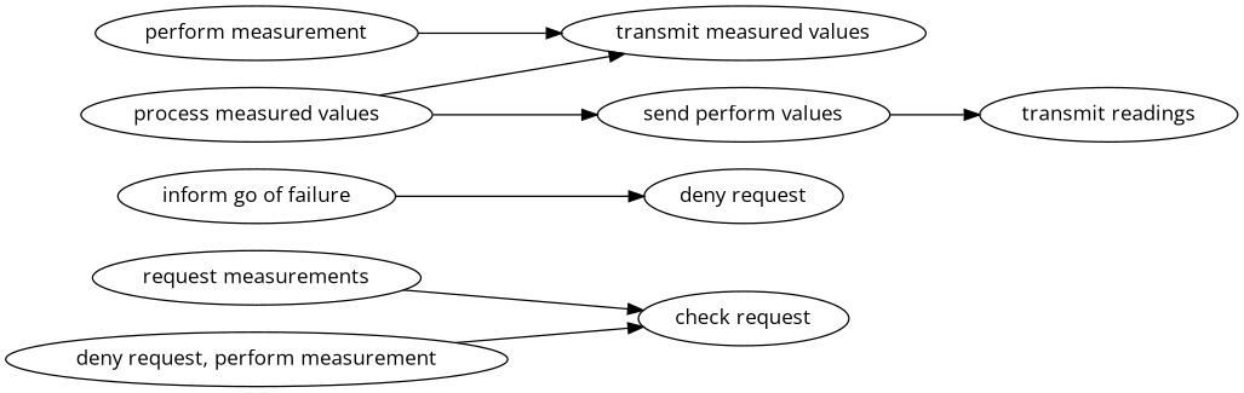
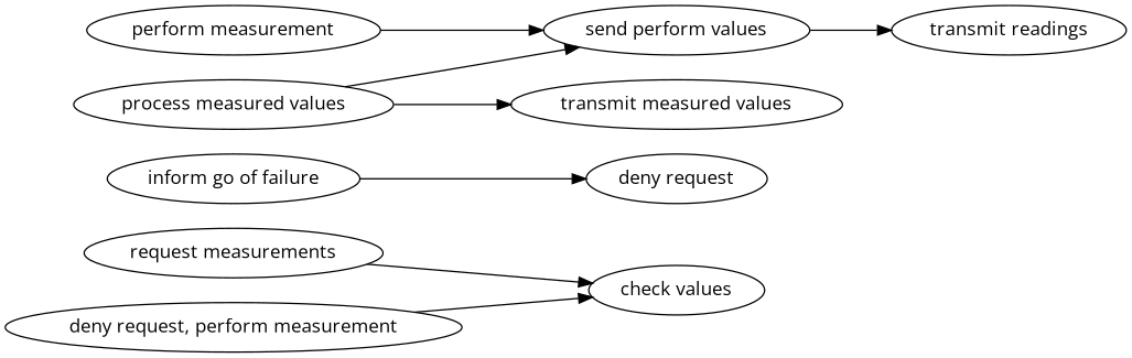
  strict digraph {
    fontname="Open Sans"
    rankdir=LR
    node [fontname="Open Sans"]
    edge [attrs="{'type': 'flow', 'label': 'flow'}" fontname="Open Sans"]
    "request measurements" [attrs="{'type': 'Activity', 'label': 'request measurements'}"]
-   "check request" [attrs="{'type': 'Activity', 'label': 'check request'}"]
+   "check request" [attrs="{'type': 'Activity', 'label': 'check request'}" label="check values"]
    "deny request, perform measurement" [attrs="{'type': 'Activity', 'label': 'deny request, perform measurement'}"]
    "deny request" [attrs="{'type': 'Activity', 'label': 'deny request'}"]
    "inform go of failure" [attrs="{'type': 'Activity', 'label': 'inform go of failure'}"]
    "perform measurement" [attrs="{'type': 'Activity', 'label': 'perform measurement'}"]
    "transmit measured values" [attrs="{'type': 'Activity', 'label': 'transmit measured values'}"]
    "process measured values" [attrs="{'type': 'Activity', 'label': 'process measured values'}"]
    n9 [attrs="{'type': 'Activity', 'label': 'send changed values'}" label="send perform values"]
    "transmit readings" [attrs="{'type': 'Activity', 'label': 'transmit readings'}"]
    "request measurements" -> "check request"
    "deny request, perform measurement" -> "check request"
    "inform go of failure" -> "deny request"
-   "perform measurement" -> "transmit measured values"
+   "perform measurement" -> n9
    "process measured values" -> "transmit measured values"
    "process measured values" -> n9
    n9 -> "transmit readings"
  }
